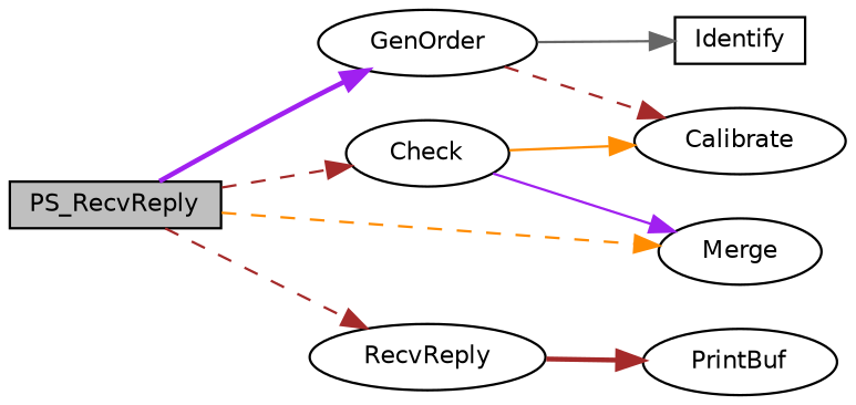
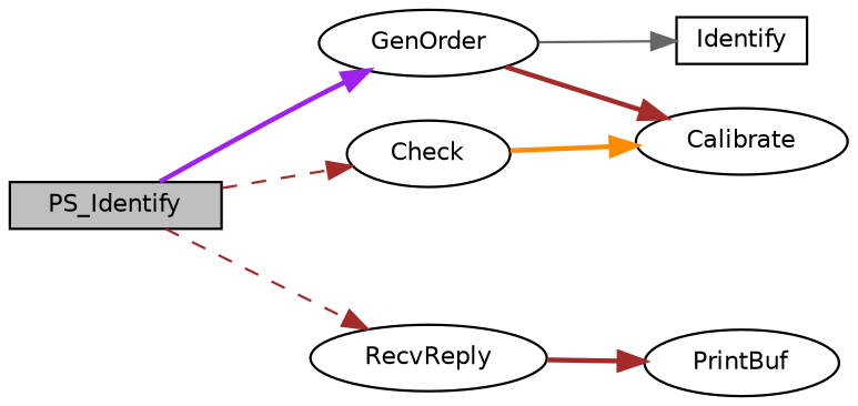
  digraph {
    rankdir=LR
    node [color=black fillcolor=white fontname=Helvetica fontsize=10 shape=ellipse style=filled]
    edge [color=brown fontname=Helvetica fontsize=10 labelfontname=Helvetica labelfontsize=10 style=bold]
-   n1 [fillcolor=grey75 fontcolor=black height=0.2 label=PS_RecvReply shape=box width=0.4]
+   n1 [fillcolor=grey75 fontcolor=black height=0.2 label=PS_Identify shape=box width=0.4]
    n2 [height=0.2 label=GenOrder width=0.4]
    n3 [height=0.2 label=RecvReply width=0.4]
    n4 [height=0.2 label=Check width=0.4]
-   n5 [height=0.2 label=Merge width=0.4]
    n6 [height=0.2 label=Identify shape=box width=0.4]
    n7 [height=0.2 label=Calibrate width=0.4]
    n8 [height=0.2 label=PrintBuf width=0.4]
    n1 -> n2 [color=purple]
    n1 -> n3 [style=dashed]
    n1 -> n4 [style=dashed]
-   n1 -> n5 [color=darkorange style=dashed]
    n2 -> n6 [color=gray40 style=solid]
-   n2 -> n7 [style=dashed]
+   n2 -> n7
    n3 -> n8
-   n4 -> n5 [color=purple style=solid]
-   n4 -> n7 [color=darkorange style=solid]
+   n4 -> n7 [color=darkorange]
  }
